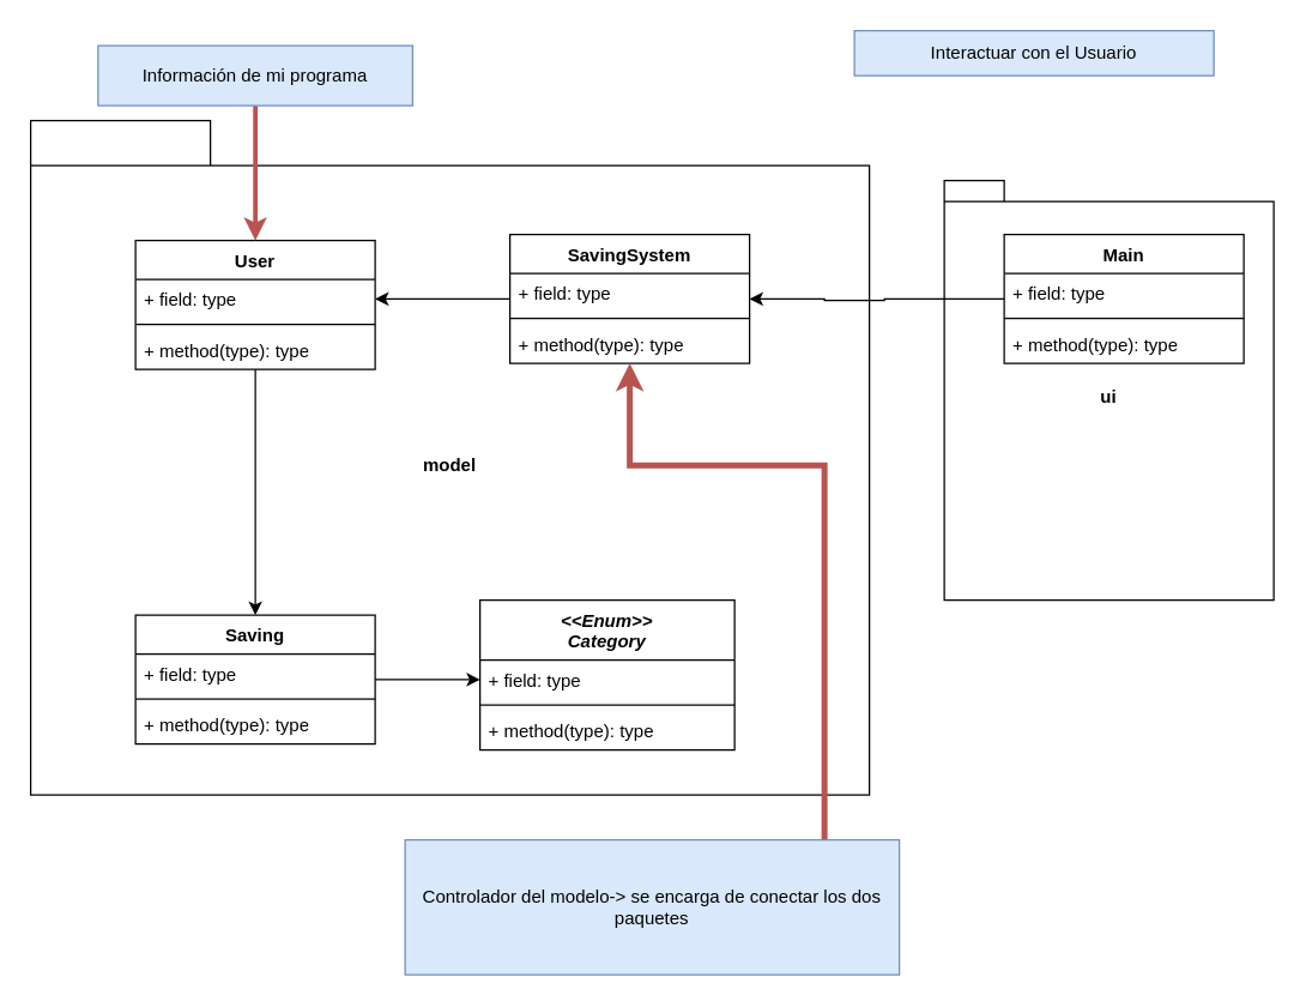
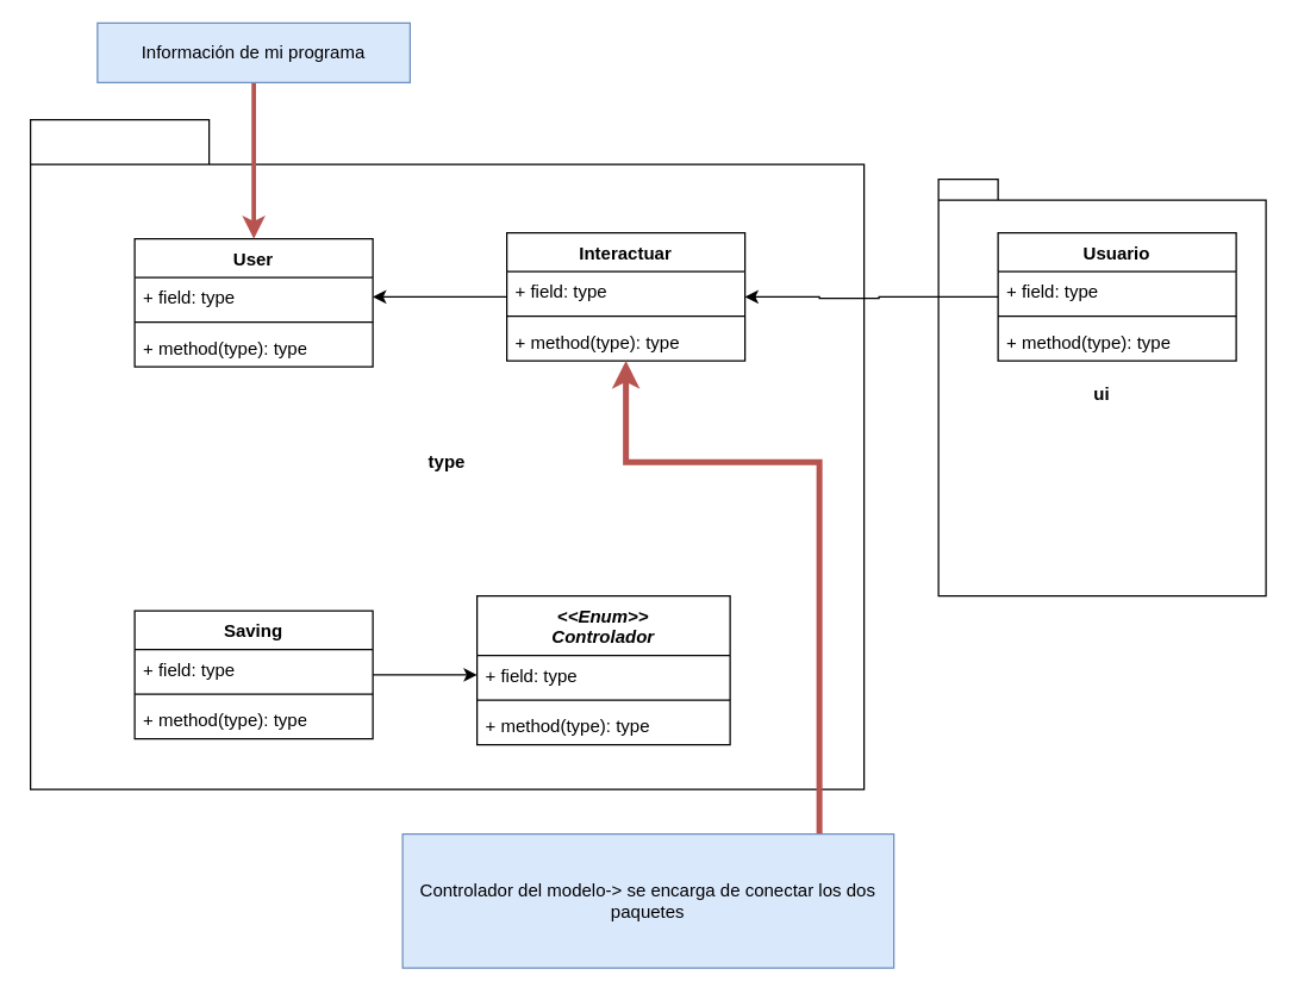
  <mxCell id="0" />
  <mxCell id="1" parent="0" />
- <mxCell id="2" value="&lt;div&gt;model&lt;/div&gt;" style="shape=folder;fontStyle=1;spacingTop=10;tabWidth=120;tabHeight=30;tabPosition=left;html=1;whiteSpace=wrap;" parent="1" vertex="1"><mxGeometry x="20" y="80" width="560" height="450" as="geometry" /></mxCell>
- <mxCell id="3" style="edgeStyle=orthogonalEdgeStyle;rounded=0;orthogonalLoop=1;jettySize=auto;html=1;entryX=0.5;entryY=0;entryDx=0;entryDy=0;" parent="1" source="4" target="25" edge="1"><mxGeometry relative="1" as="geometry" /></mxCell>
+ <mxCell id="2" value="&lt;div&gt;type&lt;/div&gt;" style="shape=folder;fontStyle=1;spacingTop=10;tabWidth=120;tabHeight=30;tabPosition=left;html=1;whiteSpace=wrap;" parent="1" vertex="1"><mxGeometry x="20" y="80" width="560" height="450" as="geometry" /></mxCell>
  <mxCell id="4" value="User" style="swimlane;fontStyle=1;align=center;verticalAlign=top;childLayout=stackLayout;horizontal=1;startSize=26;horizontalStack=0;resizeParent=1;resizeParentMax=0;resizeLast=0;collapsible=1;marginBottom=0;whiteSpace=wrap;html=1;" parent="1" vertex="1"><mxGeometry x="90" y="160" width="160" height="86" as="geometry" /></mxCell>
  <mxCell id="5" value="+ field: type" style="text;strokeColor=none;fillColor=none;align=left;verticalAlign=top;spacingLeft=4;spacingRight=4;overflow=hidden;rotatable=0;points=[[0,0.5],[1,0.5]];portConstraint=eastwest;whiteSpace=wrap;html=1;" parent="4" vertex="1"><mxGeometry y="26" width="160" height="26" as="geometry" /></mxCell>
  <mxCell id="6" value="" style="line;strokeWidth=1;fillColor=none;align=left;verticalAlign=middle;spacingTop=-1;spacingLeft=3;spacingRight=3;rotatable=0;labelPosition=right;points=[];portConstraint=eastwest;strokeColor=inherit;" parent="4" vertex="1"><mxGeometry y="52" width="160" height="8" as="geometry" /></mxCell>
  <mxCell id="7" value="+ method(type): type" style="text;strokeColor=none;fillColor=none;align=left;verticalAlign=top;spacingLeft=4;spacingRight=4;overflow=hidden;rotatable=0;points=[[0,0.5],[1,0.5]];portConstraint=eastwest;whiteSpace=wrap;html=1;" parent="4" vertex="1"><mxGeometry y="60" width="160" height="26" as="geometry" /></mxCell>
  <mxCell id="8" style="edgeStyle=orthogonalEdgeStyle;rounded=0;orthogonalLoop=1;jettySize=auto;html=1;" parent="1" source="9" target="5" edge="1"><mxGeometry relative="1" as="geometry" /></mxCell>
- <mxCell id="9" value="SavingSystem" style="swimlane;fontStyle=1;align=center;verticalAlign=top;childLayout=stackLayout;horizontal=1;startSize=26;horizontalStack=0;resizeParent=1;resizeParentMax=0;resizeLast=0;collapsible=1;marginBottom=0;whiteSpace=wrap;html=1;" parent="1" vertex="1"><mxGeometry x="340" y="156" width="160" height="86" as="geometry" /></mxCell>
+ <mxCell id="9" value="Interactuar" style="swimlane;fontStyle=1;align=center;verticalAlign=top;childLayout=stackLayout;horizontal=1;startSize=26;horizontalStack=0;resizeParent=1;resizeParentMax=0;resizeLast=0;collapsible=1;marginBottom=0;whiteSpace=wrap;html=1;" parent="1" vertex="1"><mxGeometry x="340" y="156" width="160" height="86" as="geometry" /></mxCell>
  <mxCell id="10" value="+ field: type" style="text;strokeColor=none;fillColor=none;align=left;verticalAlign=top;spacingLeft=4;spacingRight=4;overflow=hidden;rotatable=0;points=[[0,0.5],[1,0.5]];portConstraint=eastwest;whiteSpace=wrap;html=1;" parent="9" vertex="1"><mxGeometry y="26" width="160" height="26" as="geometry" /></mxCell>
  <mxCell id="11" value="" style="line;strokeWidth=1;fillColor=none;align=left;verticalAlign=middle;spacingTop=-1;spacingLeft=3;spacingRight=3;rotatable=0;labelPosition=right;points=[];portConstraint=eastwest;strokeColor=inherit;" parent="9" vertex="1"><mxGeometry y="52" width="160" height="8" as="geometry" /></mxCell>
  <mxCell id="12" value="+ method(type): type" style="text;strokeColor=none;fillColor=none;align=left;verticalAlign=top;spacingLeft=4;spacingRight=4;overflow=hidden;rotatable=0;points=[[0,0.5],[1,0.5]];portConstraint=eastwest;whiteSpace=wrap;html=1;" parent="9" vertex="1"><mxGeometry y="60" width="160" height="26" as="geometry" /></mxCell>
  <mxCell id="13" value="ui" style="shape=folder;fontStyle=1;spacingTop=10;tabWidth=40;tabHeight=14;tabPosition=left;html=1;whiteSpace=wrap;" parent="1" vertex="1"><mxGeometry x="630" y="120" width="220" height="280" as="geometry" /></mxCell>
- <mxCell id="14" value="&lt;div&gt;Main&lt;/div&gt;" style="swimlane;fontStyle=1;align=center;verticalAlign=top;childLayout=stackLayout;horizontal=1;startSize=26;horizontalStack=0;resizeParent=1;resizeParentMax=0;resizeLast=0;collapsible=1;marginBottom=0;whiteSpace=wrap;html=1;" parent="1" vertex="1"><mxGeometry x="670" y="156" width="160" height="86" as="geometry" /></mxCell>
+ <mxCell id="14" value="&lt;div&gt;Usuario&lt;/div&gt;" style="swimlane;fontStyle=1;align=center;verticalAlign=top;childLayout=stackLayout;horizontal=1;startSize=26;horizontalStack=0;resizeParent=1;resizeParentMax=0;resizeLast=0;collapsible=1;marginBottom=0;whiteSpace=wrap;html=1;" parent="1" vertex="1"><mxGeometry x="670" y="156" width="160" height="86" as="geometry" /></mxCell>
  <mxCell id="15" value="+ field: type" style="text;strokeColor=none;fillColor=none;align=left;verticalAlign=top;spacingLeft=4;spacingRight=4;overflow=hidden;rotatable=0;points=[[0,0.5],[1,0.5]];portConstraint=eastwest;whiteSpace=wrap;html=1;" parent="14" vertex="1"><mxGeometry y="26" width="160" height="26" as="geometry" /></mxCell>
  <mxCell id="16" value="" style="line;strokeWidth=1;fillColor=none;align=left;verticalAlign=middle;spacingTop=-1;spacingLeft=3;spacingRight=3;rotatable=0;labelPosition=right;points=[];portConstraint=eastwest;strokeColor=inherit;" parent="14" vertex="1"><mxGeometry y="52" width="160" height="8" as="geometry" /></mxCell>
  <mxCell id="17" value="+ method(type): type" style="text;strokeColor=none;fillColor=none;align=left;verticalAlign=top;spacingLeft=4;spacingRight=4;overflow=hidden;rotatable=0;points=[[0,0.5],[1,0.5]];portConstraint=eastwest;whiteSpace=wrap;html=1;" parent="14" vertex="1"><mxGeometry y="60" width="160" height="26" as="geometry" /></mxCell>
  <mxCell id="18" style="edgeStyle=orthogonalEdgeStyle;rounded=0;orthogonalLoop=1;jettySize=auto;html=1;entryX=1;entryY=0.5;entryDx=0;entryDy=0;" parent="1" source="15" target="9" edge="1"><mxGeometry relative="1" as="geometry"><Array as="points"><mxPoint x="590" y="199" /><mxPoint x="590" y="200" /><mxPoint x="550" y="200" /><mxPoint x="550" y="199" /></Array></mxGeometry></mxCell>
  <mxCell id="19" style="edgeStyle=orthogonalEdgeStyle;rounded=0;orthogonalLoop=1;jettySize=auto;html=1;entryX=0.5;entryY=1;entryDx=0;entryDy=0;fillColor=#f8cecc;strokeColor=#b85450;strokeWidth=4;" parent="1" source="20" target="9" edge="1"><mxGeometry relative="1" as="geometry"><Array as="points"><mxPoint x="550" y="310" /><mxPoint x="420" y="310" /></Array></mxGeometry></mxCell>
  <mxCell id="20" value="Controlador del modelo-&amp;gt; se encarga de conectar los dos paquetes" style="text;html=1;strokeColor=#6c8ebf;fillColor=#dae8fc;align=center;verticalAlign=middle;whiteSpace=wrap;rounded=0;" parent="1" vertex="1"><mxGeometry x="270" y="560" width="330" height="90" as="geometry" /></mxCell>
  <mxCell id="21" style="edgeStyle=orthogonalEdgeStyle;rounded=0;orthogonalLoop=1;jettySize=auto;html=1;fillColor=#f8cecc;strokeColor=#b85450;strokeWidth=3;" parent="1" source="22" target="4" edge="1"><mxGeometry relative="1" as="geometry" /></mxCell>
- <mxCell id="22" value="Información de mi programa " style="text;html=1;strokeColor=#6c8ebf;fillColor=#dae8fc;align=center;verticalAlign=middle;whiteSpace=wrap;rounded=0;" parent="1" vertex="1"><mxGeometry x="65" y="30" width="210" height="40" as="geometry" /></mxCell>
- <mxCell id="23" value="Interactuar con el Usuario" style="text;html=1;strokeColor=#6c8ebf;fillColor=#dae8fc;align=center;verticalAlign=middle;whiteSpace=wrap;rounded=0;" parent="1" vertex="1"><mxGeometry x="570" y="20" width="240" height="30" as="geometry" /></mxCell>
+ <mxCell id="22" value="Información de mi programa " style="text;html=1;strokeColor=#6c8ebf;fillColor=#dae8fc;align=center;verticalAlign=middle;whiteSpace=wrap;rounded=0;" parent="1" vertex="1"><mxGeometry x="65" y="15" width="210" height="40" as="geometry" /></mxCell>
  <mxCell id="24" style="edgeStyle=orthogonalEdgeStyle;rounded=0;orthogonalLoop=1;jettySize=auto;html=1;entryX=0;entryY=0.5;entryDx=0;entryDy=0;" edge="1" parent="1" source="25" target="30"><mxGeometry relative="1" as="geometry" /></mxCell>
  <mxCell id="25" value="Saving" style="swimlane;fontStyle=1;align=center;verticalAlign=top;childLayout=stackLayout;horizontal=1;startSize=26;horizontalStack=0;resizeParent=1;resizeParentMax=0;resizeLast=0;collapsible=1;marginBottom=0;whiteSpace=wrap;html=1;" parent="1" vertex="1"><mxGeometry x="90" y="410" width="160" height="86" as="geometry" /></mxCell>
  <mxCell id="26" value="+ field: type" style="text;strokeColor=none;fillColor=none;align=left;verticalAlign=top;spacingLeft=4;spacingRight=4;overflow=hidden;rotatable=0;points=[[0,0.5],[1,0.5]];portConstraint=eastwest;whiteSpace=wrap;html=1;" parent="25" vertex="1"><mxGeometry y="26" width="160" height="26" as="geometry" /></mxCell>
  <mxCell id="27" value="" style="line;strokeWidth=1;fillColor=none;align=left;verticalAlign=middle;spacingTop=-1;spacingLeft=3;spacingRight=3;rotatable=0;labelPosition=right;points=[];portConstraint=eastwest;strokeColor=inherit;" parent="25" vertex="1"><mxGeometry y="52" width="160" height="8" as="geometry" /></mxCell>
  <mxCell id="28" value="+ method(type): type" style="text;strokeColor=none;fillColor=none;align=left;verticalAlign=top;spacingLeft=4;spacingRight=4;overflow=hidden;rotatable=0;points=[[0,0.5],[1,0.5]];portConstraint=eastwest;whiteSpace=wrap;html=1;" parent="25" vertex="1"><mxGeometry y="60" width="160" height="26" as="geometry" /></mxCell>
- <mxCell id="29" value="&lt;div&gt;&lt;i&gt;&amp;lt;&amp;lt;Enum&amp;gt;&amp;gt;&lt;/i&gt;&lt;/div&gt;&lt;div&gt;&lt;i&gt;Category&lt;/i&gt;&lt;/div&gt;" style="swimlane;fontStyle=1;align=center;verticalAlign=top;childLayout=stackLayout;horizontal=1;startSize=40;horizontalStack=0;resizeParent=1;resizeParentMax=0;resizeLast=0;collapsible=1;marginBottom=0;whiteSpace=wrap;html=1;" vertex="1" parent="1"><mxGeometry x="320" y="400" width="170" height="100" as="geometry" /></mxCell>
+ <mxCell id="29" value="&lt;div&gt;&lt;i&gt;&amp;lt;&amp;lt;Enum&amp;gt;&amp;gt;&lt;/i&gt;&lt;/div&gt;&lt;div&gt;&lt;i&gt;Controlador&lt;/i&gt;&lt;/div&gt;" style="swimlane;fontStyle=1;align=center;verticalAlign=top;childLayout=stackLayout;horizontal=1;startSize=40;horizontalStack=0;resizeParent=1;resizeParentMax=0;resizeLast=0;collapsible=1;marginBottom=0;whiteSpace=wrap;html=1;" vertex="1" parent="1"><mxGeometry x="320" y="400" width="170" height="100" as="geometry" /></mxCell>
  <mxCell id="30" value="+ field: type" style="text;strokeColor=none;fillColor=none;align=left;verticalAlign=top;spacingLeft=4;spacingRight=4;overflow=hidden;rotatable=0;points=[[0,0.5],[1,0.5]];portConstraint=eastwest;whiteSpace=wrap;html=1;" vertex="1" parent="29"><mxGeometry y="40" width="170" height="26" as="geometry" /></mxCell>
  <mxCell id="31" value="" style="line;strokeWidth=1;fillColor=none;align=left;verticalAlign=middle;spacingTop=-1;spacingLeft=3;spacingRight=3;rotatable=0;labelPosition=right;points=[];portConstraint=eastwest;strokeColor=inherit;" vertex="1" parent="29"><mxGeometry y="66" width="170" height="8" as="geometry" /></mxCell>
  <mxCell id="32" value="+ method(type): type" style="text;strokeColor=none;fillColor=none;align=left;verticalAlign=top;spacingLeft=4;spacingRight=4;overflow=hidden;rotatable=0;points=[[0,0.5],[1,0.5]];portConstraint=eastwest;whiteSpace=wrap;html=1;" vertex="1" parent="29"><mxGeometry y="74" width="170" height="26" as="geometry" /></mxCell>
